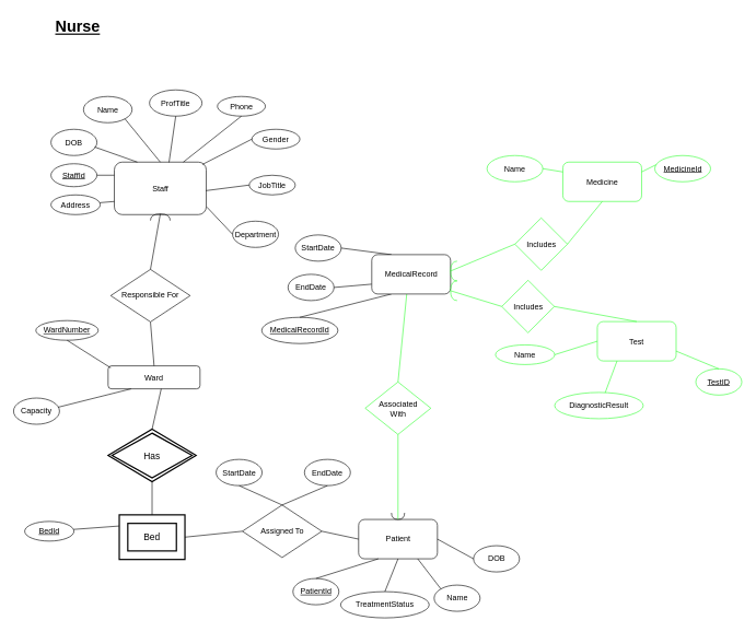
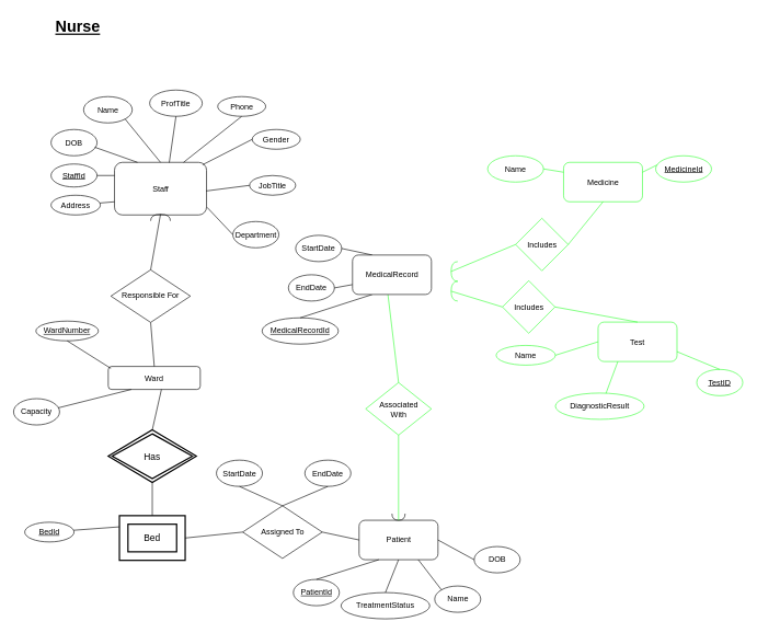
  <mxCell id="0" />
  <mxCell id="1" parent="0" />
  <mxCell id="2" value="Staff" style="rounded=1;whiteSpace=wrap;html=1;" parent="1" vertex="1"><mxGeometry x="173.5" y="246.5" width="140" height="80" as="geometry" /></mxCell>
  <mxCell id="3" value="Name" style="ellipse;whiteSpace=wrap;html=1;rounded=1;" parent="1" vertex="1"><mxGeometry x="126.5" y="146.5" width="74" height="40" as="geometry" /></mxCell>
  <mxCell id="4" value="DOB" style="ellipse;whiteSpace=wrap;html=1;rounded=1;" parent="1" vertex="1"><mxGeometry x="77" y="196.5" width="70" height="40" as="geometry" /></mxCell>
  <mxCell id="5" value="Phone" style="ellipse;whiteSpace=wrap;html=1;rounded=1;" parent="1" vertex="1"><mxGeometry x="330.5" y="146.5" width="73" height="30" as="geometry" /></mxCell>
  <mxCell id="6" value="&lt;u&gt;StaffId&lt;/u&gt;" style="ellipse;whiteSpace=wrap;html=1;rounded=1;" parent="1" vertex="1"><mxGeometry x="77" y="249" width="70" height="35" as="geometry" /></mxCell>
  <mxCell id="7" value="Department" style="ellipse;whiteSpace=wrap;html=1;rounded=1;" parent="1" vertex="1"><mxGeometry x="353.5" y="336.5" width="70" height="40" as="geometry" /></mxCell>
  <mxCell id="8" value="Address" style="ellipse;whiteSpace=wrap;html=1;rounded=1;" parent="1" vertex="1"><mxGeometry x="77" y="296.5" width="75" height="30" as="geometry" /></mxCell>
  <mxCell id="9" value="ProfTitle" style="ellipse;whiteSpace=wrap;html=1;rounded=1;" parent="1" vertex="1"><mxGeometry x="227" y="136.5" width="80" height="40" as="geometry" /></mxCell>
  <mxCell id="10" value="JobTitle" style="ellipse;whiteSpace=wrap;html=1;rounded=1;" parent="1" vertex="1"><mxGeometry x="379" y="266.5" width="70" height="30" as="geometry" /></mxCell>
  <mxCell id="11" value="" style="endArrow=none;html=1;entryX=1;entryY=1;entryDx=0;entryDy=0;exitX=0.5;exitY=0;exitDx=0;exitDy=0;" parent="1" source="2" target="3" edge="1"><mxGeometry width="50" height="50" relative="1" as="geometry"><mxPoint x="263.5" y="537.5" as="sourcePoint" /><mxPoint x="263.5" y="496.5" as="targetPoint" /></mxGeometry></mxCell>
  <mxCell id="12" value="" style="endArrow=none;html=1;entryX=0.95;entryY=0.675;entryDx=0;entryDy=0;entryPerimeter=0;exitX=0.25;exitY=0;exitDx=0;exitDy=0;" parent="1" source="2" target="4" edge="1"><mxGeometry width="50" height="50" relative="1" as="geometry"><mxPoint x="333.5" y="607.5" as="sourcePoint" /><mxPoint x="333.5" y="566.5" as="targetPoint" /></mxGeometry></mxCell>
  <mxCell id="13" value="" style="endArrow=none;html=1;entryX=1;entryY=0.5;entryDx=0;entryDy=0;exitX=0;exitY=0.25;exitDx=0;exitDy=0;" parent="1" source="2" target="6" edge="1"><mxGeometry width="50" height="50" relative="1" as="geometry"><mxPoint x="343.5" y="617.5" as="sourcePoint" /><mxPoint x="343.5" y="576.5" as="targetPoint" /></mxGeometry></mxCell>
  <mxCell id="14" value="" style="endArrow=none;html=1;exitX=0;exitY=0.75;exitDx=0;exitDy=0;" parent="1" source="2" target="8" edge="1"><mxGeometry width="50" height="50" relative="1" as="geometry"><mxPoint x="353.5" y="627.5" as="sourcePoint" /><mxPoint x="353.5" y="586.5" as="targetPoint" /></mxGeometry></mxCell>
  <mxCell id="15" value="" style="endArrow=none;html=1;entryX=0.5;entryY=1;entryDx=0;entryDy=0;exitX=0.595;exitY=0.004;exitDx=0;exitDy=0;exitPerimeter=0;" parent="1" source="2" target="9" edge="1"><mxGeometry width="50" height="50" relative="1" as="geometry"><mxPoint x="253.5" y="256.5" as="sourcePoint" /><mxPoint x="172.5" y="170.5" as="targetPoint" /></mxGeometry></mxCell>
  <mxCell id="16" value="" style="endArrow=none;html=1;entryX=0.5;entryY=1;entryDx=0;entryDy=0;exitX=0.75;exitY=0;exitDx=0;exitDy=0;" parent="1" source="2" target="5" edge="1"><mxGeometry width="50" height="50" relative="1" as="geometry"><mxPoint x="323.5" y="250.5" as="sourcePoint" /><mxPoint x="250.5" y="186.5" as="targetPoint" /></mxGeometry></mxCell>
  <mxCell id="17" value="" style="endArrow=none;html=1;entryX=0;entryY=0.5;entryDx=0;entryDy=0;" parent="1" target="10" edge="1"><mxGeometry width="50" height="50" relative="1" as="geometry"><mxPoint x="313" y="290" as="sourcePoint" /><mxPoint x="337.5" y="181.5" as="targetPoint" /></mxGeometry></mxCell>
  <mxCell id="18" value="" style="endArrow=none;html=1;entryX=0;entryY=0.5;entryDx=0;entryDy=0;exitX=1.005;exitY=0.854;exitDx=0;exitDy=0;exitPerimeter=0;" parent="1" source="2" target="7" edge="1"><mxGeometry width="50" height="50" relative="1" as="geometry"><mxPoint x="328.5" y="270.5" as="sourcePoint" /><mxPoint x="347.5" y="191.5" as="targetPoint" /></mxGeometry></mxCell>
  <mxCell id="19" value="Gender" style="ellipse;whiteSpace=wrap;html=1;rounded=1;" parent="1" vertex="1"><mxGeometry x="383" y="196.5" width="73" height="30" as="geometry" /></mxCell>
  <mxCell id="20" value="" style="endArrow=none;html=1;entryX=0;entryY=0.5;entryDx=0;entryDy=0;exitX=0.957;exitY=0.046;exitDx=0;exitDy=0;exitPerimeter=0;" parent="1" source="2" target="19" edge="1"><mxGeometry width="50" height="50" relative="1" as="geometry"><mxPoint x="318.5" y="260.5" as="sourcePoint" /><mxPoint x="353.5" y="196.5" as="targetPoint" /></mxGeometry></mxCell>
  <mxCell id="21" value="&lt;u&gt;BedId&lt;/u&gt;" style="ellipse;whiteSpace=wrap;html=1;rounded=1;" parent="1" vertex="1"><mxGeometry x="37" y="794" width="75" height="30" as="geometry" /></mxCell>
  <mxCell id="22" value="" style="endArrow=none;html=1;exitX=0;exitY=0.25;exitDx=0;exitDy=0;" parent="1" source="23" target="21" edge="1"><mxGeometry width="50" height="50" relative="1" as="geometry"><mxPoint x="628.571" y="503.929" as="sourcePoint" /><mxPoint x="809" y="783.5" as="targetPoint" /></mxGeometry></mxCell>
  <mxCell id="23" value="Bed" style="shape=ext;strokeWidth=2;margin=10;double=1;whiteSpace=wrap;html=1;align=center;fontSize=14;" parent="1" vertex="1"><mxGeometry x="181" y="784" width="100" height="68" as="geometry" /></mxCell>
  <mxCell id="24" value="Has" style="shape=rhombus;double=1;strokeWidth=2;fontSize=17;perimeter=rhombusPerimeter;whiteSpace=wrap;html=1;align=center;fontSize=14;" parent="1" vertex="1"><mxGeometry x="164" y="653.5" width="134" height="80" as="geometry" /></mxCell>
  <mxCell id="25" value="" style="endArrow=none;html=1;exitX=0.5;exitY=1;exitDx=0;exitDy=0;entryX=0.5;entryY=0;entryDx=0;entryDy=0;" parent="1" source="24" target="23" edge="1"><mxGeometry width="50" height="50" relative="1" as="geometry"><mxPoint x="347.929" y="232.929" as="sourcePoint" /><mxPoint x="339.357" y="147.214" as="targetPoint" /></mxGeometry></mxCell>
  <mxCell id="26" value="Ward" style="rounded=1;whiteSpace=wrap;html=1;" parent="1" vertex="1"><mxGeometry x="164" y="557" width="140" height="35" as="geometry" /></mxCell>
  <mxCell id="27" value="Capacity" style="ellipse;whiteSpace=wrap;html=1;rounded=1;" parent="1" vertex="1"><mxGeometry x="20" y="606" width="70" height="40" as="geometry" /></mxCell>
  <mxCell id="28" value="" style="endArrow=none;html=1;exitX=0.25;exitY=1;exitDx=0;exitDy=0;" parent="1" source="26" edge="1"><mxGeometry width="50" height="50" relative="1" as="geometry"><mxPoint x="227.5" y="422.5" as="sourcePoint" /><mxPoint x="88" y="620" as="targetPoint" /></mxGeometry></mxCell>
  <mxCell id="29" value="&lt;u&gt;WardNumber&lt;/u&gt;" style="ellipse;whiteSpace=wrap;html=1;rounded=1;" parent="1" vertex="1"><mxGeometry x="54" y="488" width="95" height="30" as="geometry" /></mxCell>
  <mxCell id="30" value="" style="endArrow=none;html=1;entryX=0.5;entryY=1;entryDx=0;entryDy=0;" parent="1" target="29" edge="1"><mxGeometry width="50" height="50" relative="1" as="geometry"><mxPoint x="168" y="560" as="sourcePoint" /><mxPoint x="252.5" y="348.5" as="targetPoint" /></mxGeometry></mxCell>
  <mxCell id="31" value="" style="endArrow=none;html=1;exitX=0.5;exitY=0;exitDx=0;exitDy=0;entryX=0.5;entryY=1;entryDx=0;entryDy=0;" parent="1" source="26" target="32" edge="1"><mxGeometry width="50" height="50" relative="1" as="geometry"><mxPoint x="361.786" y="-1.5" as="sourcePoint" /><mxPoint x="245.667" y="504.667" as="targetPoint" /></mxGeometry></mxCell>
  <mxCell id="32" value="Responsible For" style="rhombus;whiteSpace=wrap;html=1;" parent="1" vertex="1"><mxGeometry x="168" y="410" width="121" height="80" as="geometry" /></mxCell>
  <mxCell id="33" value="" style="endArrow=none;html=1;exitX=0.578;exitY=0.996;exitDx=0;exitDy=0;entryX=0.5;entryY=0;entryDx=0;entryDy=0;exitPerimeter=0;" parent="1" source="26" target="24" edge="1"><mxGeometry width="50" height="50" relative="1" as="geometry"><mxPoint x="240.571" y="743.286" as="sourcePoint" /><mxPoint x="272" y="793.286" as="targetPoint" /></mxGeometry></mxCell>
  <mxCell id="34" value="DOB&lt;br&gt;" style="ellipse;whiteSpace=wrap;html=1;rounded=1;" parent="1" vertex="1"><mxGeometry x="720.5" y="831" width="70" height="40" as="geometry" /></mxCell>
  <mxCell id="35" value="Name&lt;br&gt;" style="ellipse;whiteSpace=wrap;html=1;rounded=1;" parent="1" vertex="1"><mxGeometry x="660.5" y="891" width="70" height="40" as="geometry" /></mxCell>
  <mxCell id="36" value="&lt;u&gt;PatientId&lt;/u&gt;&lt;br&gt;" style="ellipse;whiteSpace=wrap;html=1;rounded=1;" parent="1" vertex="1"><mxGeometry x="445.5" y="881" width="70" height="40" as="geometry" /></mxCell>
  <mxCell id="37" value="StartDate" style="ellipse;whiteSpace=wrap;html=1;rounded=1;" parent="1" vertex="1"><mxGeometry x="449" y="357.5" width="70" height="40" as="geometry" /></mxCell>
  <mxCell id="38" value="&lt;u&gt;MedicalRecordId&lt;/u&gt;&lt;br&gt;" style="ellipse;whiteSpace=wrap;html=1;rounded=1;" parent="1" vertex="1"><mxGeometry x="398" y="483" width="116" height="40" as="geometry" /></mxCell>
  <mxCell id="39" value="EndDate" style="ellipse;whiteSpace=wrap;html=1;rounded=1;" parent="1" vertex="1"><mxGeometry x="438" y="417.5" width="70" height="40" as="geometry" /></mxCell>
  <mxCell id="40" value="Associated&lt;br&gt;With" style="rhombus;whiteSpace=wrap;html=1;strokeColor=#33FF33;" parent="1" vertex="1"><mxGeometry x="555.5" y="581.5" width="100" height="80" as="geometry" /></mxCell>
  <mxCell id="41" value="Patient" style="rounded=1;whiteSpace=wrap;html=1;" parent="1" vertex="1"><mxGeometry x="545.5" y="791" width="120" height="60" as="geometry" /></mxCell>
  <mxCell id="42" value="TreatmentStatus" style="ellipse;whiteSpace=wrap;html=1;rounded=1;" parent="1" vertex="1"><mxGeometry x="518" y="901" width="135" height="40" as="geometry" /></mxCell>
  <mxCell id="43" value="" style="endArrow=none;html=1;entryX=1;entryY=0.5;entryDx=0;entryDy=0;exitX=0.25;exitY=0;exitDx=0;exitDy=0;" parent="1" source="61" target="37" edge="1"><mxGeometry width="50" height="50" relative="1" as="geometry"><mxPoint x="548" y="423" as="sourcePoint" /><mxPoint x="488" y="867.5" as="targetPoint" /></mxGeometry></mxCell>
  <mxCell id="44" value="" style="endArrow=none;html=1;entryX=1;entryY=0.5;entryDx=0;entryDy=0;exitX=0;exitY=0.75;exitDx=0;exitDy=0;" parent="1" source="61" target="39" edge="1"><mxGeometry width="50" height="50" relative="1" as="geometry"><mxPoint x="548" y="438" as="sourcePoint" /><mxPoint x="608" y="387.5" as="targetPoint" /></mxGeometry></mxCell>
  <mxCell id="45" value="" style="endArrow=none;html=1;entryX=0.5;entryY=0;entryDx=0;entryDy=0;exitX=0.25;exitY=1;exitDx=0;exitDy=0;" parent="1" source="61" target="38" edge="1"><mxGeometry width="50" height="50" relative="1" as="geometry"><mxPoint x="548" y="453" as="sourcePoint" /><mxPoint x="628" y="407.5" as="targetPoint" /></mxGeometry></mxCell>
  <mxCell id="46" value="" style="endArrow=none;html=1;entryX=0.5;entryY=1;entryDx=0;entryDy=0;exitX=0.5;exitY=0;exitDx=0;exitDy=0;" parent="1" source="42" target="41" edge="1"><mxGeometry width="50" height="50" relative="1" as="geometry"><mxPoint x="585.5" y="871" as="sourcePoint" /><mxPoint x="645.5" y="571" as="targetPoint" /></mxGeometry></mxCell>
  <mxCell id="47" value="" style="endArrow=none;html=1;entryX=0;entryY=0;entryDx=0;entryDy=0;exitX=0.75;exitY=1;exitDx=0;exitDy=0;" parent="1" source="41" target="35" edge="1"><mxGeometry width="50" height="50" relative="1" as="geometry"><mxPoint x="655.5" y="622" as="sourcePoint" /><mxPoint x="655.5" y="581" as="targetPoint" /></mxGeometry></mxCell>
  <mxCell id="48" value="" style="endArrow=none;html=1;entryX=0.25;entryY=1;entryDx=0;entryDy=0;exitX=0.5;exitY=0;exitDx=0;exitDy=0;" parent="1" source="36" target="41" edge="1"><mxGeometry width="50" height="50" relative="1" as="geometry"><mxPoint x="685.5" y="652" as="sourcePoint" /><mxPoint x="685.5" y="611" as="targetPoint" /></mxGeometry></mxCell>
  <mxCell id="49" value="" style="endArrow=none;html=1;entryX=0;entryY=0.5;entryDx=0;entryDy=0;exitX=1;exitY=0.5;exitDx=0;exitDy=0;" parent="1" source="41" target="34" edge="1"><mxGeometry width="50" height="50" relative="1" as="geometry"><mxPoint x="705.5" y="672" as="sourcePoint" /><mxPoint x="705.5" y="631" as="targetPoint" /></mxGeometry></mxCell>
  <mxCell id="50" value="" style="endArrow=none;html=1;exitX=0.5;exitY=0;exitDx=0;exitDy=0;entryX=0.446;entryY=0.958;entryDx=0;entryDy=0;entryPerimeter=0;strokeColor=#33FF33;" parent="1" source="40" target="61" edge="1"><mxGeometry width="50" height="50" relative="1" as="geometry"><mxPoint x="615.5" y="561" as="sourcePoint" /><mxPoint x="608" y="468" as="targetPoint" /></mxGeometry></mxCell>
  <mxCell id="51" value="" style="shape=requiredInterface;html=1;verticalLabelPosition=bottom;rounded=1;rotation=90;" parent="1" vertex="1"><mxGeometry x="600.5" y="776" width="10" height="20" as="geometry" /></mxCell>
  <mxCell id="52" value="" style="endArrow=none;html=1;entryX=0.5;entryY=1;entryDx=0;entryDy=0;exitX=0.5;exitY=0;exitDx=0;exitDy=0;strokeColor=#33FF33;" parent="1" source="41" target="40" edge="1"><mxGeometry width="50" height="50" relative="1" as="geometry"><mxPoint x="415.5" y="1071" as="sourcePoint" /><mxPoint x="615.5" y="761" as="targetPoint" /></mxGeometry></mxCell>
  <mxCell id="53" value="Assigned To" style="rhombus;whiteSpace=wrap;html=1;" parent="1" vertex="1"><mxGeometry x="368.5" y="769" width="121" height="80" as="geometry" /></mxCell>
  <mxCell id="54" value="" style="endArrow=none;html=1;exitX=0;exitY=0.5;exitDx=0;exitDy=0;entryX=1;entryY=0.5;entryDx=0;entryDy=0;" parent="1" source="53" target="23" edge="1"><mxGeometry width="50" height="50" relative="1" as="geometry"><mxPoint x="254.857" y="601.857" as="sourcePoint" /><mxPoint x="240.571" y="663.286" as="targetPoint" /></mxGeometry></mxCell>
  <mxCell id="55" value="" style="endArrow=none;html=1;exitX=0;exitY=0.5;exitDx=0;exitDy=0;entryX=1;entryY=0.5;entryDx=0;entryDy=0;" parent="1" source="41" target="53" edge="1"><mxGeometry width="50" height="50" relative="1" as="geometry"><mxPoint x="379.143" y="819" as="sourcePoint" /><mxPoint x="290.571" y="827.571" as="targetPoint" /></mxGeometry></mxCell>
  <mxCell id="56" value="StartDate" style="ellipse;whiteSpace=wrap;html=1;rounded=1;" parent="1" vertex="1"><mxGeometry x="328.5" y="699.5" width="70" height="40" as="geometry" /></mxCell>
  <mxCell id="57" value="EndDate" style="ellipse;whiteSpace=wrap;html=1;rounded=1;" parent="1" vertex="1"><mxGeometry x="463" y="699.5" width="70" height="40" as="geometry" /></mxCell>
  <mxCell id="58" value="" style="endArrow=none;html=1;exitX=0.5;exitY=1;exitDx=0;exitDy=0;entryX=0.5;entryY=0;entryDx=0;entryDy=0;" parent="1" source="56" target="53" edge="1"><mxGeometry width="50" height="50" relative="1" as="geometry"><mxPoint x="554.857" y="830.429" as="sourcePoint" /><mxPoint x="499.143" y="819" as="targetPoint" /></mxGeometry></mxCell>
  <mxCell id="59" value="" style="endArrow=none;html=1;exitX=0.5;exitY=1;exitDx=0;exitDy=0;entryX=0.5;entryY=0;entryDx=0;entryDy=0;" parent="1" source="57" target="53" edge="1"><mxGeometry width="50" height="50" relative="1" as="geometry"><mxPoint x="564.857" y="840.429" as="sourcePoint" /><mxPoint x="509.143" y="829" as="targetPoint" /></mxGeometry></mxCell>
  <mxCell id="60" value="&lt;font style=&quot;font-size: 24px&quot;&gt;&lt;b&gt;&lt;u&gt;Nurse&lt;/u&gt;&lt;/b&gt;&lt;/font&gt;" style="text;html=1;" parent="1" vertex="1"><mxGeometry x="82" y="20" width="60" height="30" as="geometry" /></mxCell>
- <mxCell id="61" value="MedicalRecord" style="rounded=1;whiteSpace=wrap;html=1;" parent="1" vertex="1"><mxGeometry x="565.5" y="387.5" width="120" height="60" as="geometry" /></mxCell>
+ <mxCell id="61" value="MedicalRecord" style="rounded=1;whiteSpace=wrap;html=1;" parent="1" vertex="1"><mxGeometry x="535.5" y="387.5" width="120" height="60" as="geometry" /></mxCell>
  <mxCell id="62" value="Includes" style="rhombus;whiteSpace=wrap;html=1;strokeColor=#33FF33;" parent="1" vertex="1"><mxGeometry x="783.5" y="331.5" width="80" height="80" as="geometry" /></mxCell>
  <mxCell id="63" value="Medicine" style="rounded=1;whiteSpace=wrap;html=1;strokeColor=#33FF33;" parent="1" vertex="1"><mxGeometry x="856.5" y="246.5" width="120" height="60" as="geometry" /></mxCell>
  <mxCell id="64" value="Test" style="rounded=1;whiteSpace=wrap;html=1;strokeColor=#33FF33;" parent="1" vertex="1"><mxGeometry x="909" y="489.5" width="120" height="60" as="geometry" /></mxCell>
  <mxCell id="65" value="&lt;u&gt;MedicineId&lt;/u&gt;&lt;br&gt;" style="ellipse;whiteSpace=wrap;html=1;rounded=1;strokeColor=#33FF33;" parent="1" vertex="1"><mxGeometry x="996.5" y="236.5" width="85" height="40" as="geometry" /></mxCell>
  <mxCell id="66" value="" style="endArrow=none;html=1;entryX=0.024;entryY=0.35;entryDx=0;entryDy=0;exitX=1;exitY=0.25;exitDx=0;exitDy=0;entryPerimeter=0;strokeColor=#33FF33;" parent="1" source="63" target="65" edge="1"><mxGeometry width="50" height="50" relative="1" as="geometry"><mxPoint x="859" y="451.5" as="sourcePoint" /><mxPoint x="964" y="596.5" as="targetPoint" /></mxGeometry></mxCell>
  <mxCell id="67" value="" style="endArrow=none;html=1;entryX=0.563;entryY=0.075;entryDx=0;entryDy=0;exitX=0.25;exitY=1;exitDx=0;exitDy=0;entryPerimeter=0;strokeColor=#33FF33;" parent="1" source="64" target="81" edge="1"><mxGeometry width="50" height="50" relative="1" as="geometry"><mxPoint x="1313.5" y="838" as="sourcePoint" /><mxPoint x="914.118" y="593.382" as="targetPoint" /></mxGeometry></mxCell>
  <mxCell id="68" value="" style="shape=requiredInterface;html=1;verticalLabelPosition=bottom;rounded=1;rotation=180;strokeColor=#33FF33;" parent="1" vertex="1"><mxGeometry x="685.5" y="397.5" width="10" height="30" as="geometry" /></mxCell>
  <mxCell id="69" value="" style="endArrow=none;html=1;entryX=0;entryY=0.5;entryDx=0;entryDy=0;exitX=1;exitY=0.5;exitDx=0;exitDy=0;exitPerimeter=0;strokeColor=#33FF33;" parent="1" source="68" target="62" edge="1"><mxGeometry width="50" height="50" relative="1" as="geometry"><mxPoint x="836" y="526" as="sourcePoint" /><mxPoint x="909.5" y="461" as="targetPoint" /><Array as="points" /></mxGeometry></mxCell>
  <mxCell id="70" value="Name&lt;br&gt;" style="ellipse;whiteSpace=wrap;html=1;rounded=1;strokeColor=#33FF33;" parent="1" vertex="1"><mxGeometry x="741" y="236.5" width="85" height="40" as="geometry" /></mxCell>
  <mxCell id="71" value="" style="endArrow=none;html=1;entryX=1;entryY=0.5;entryDx=0;entryDy=0;exitX=0;exitY=0.25;exitDx=0;exitDy=0;strokeColor=#33FF33;" parent="1" source="63" target="70" edge="1"><mxGeometry width="50" height="50" relative="1" as="geometry"><mxPoint x="896.5" y="256.5" as="sourcePoint" /><mxPoint x="865.5" y="226.5" as="targetPoint" /></mxGeometry></mxCell>
  <mxCell id="72" value="&lt;u&gt;TestID&lt;/u&gt;&lt;br&gt;" style="ellipse;whiteSpace=wrap;html=1;rounded=1;strokeColor=#33FF33;" parent="1" vertex="1"><mxGeometry x="1059" y="561.5" width="70" height="40" as="geometry" /></mxCell>
  <mxCell id="73" value="Name&lt;br&gt;" style="ellipse;whiteSpace=wrap;html=1;rounded=1;strokeColor=#33FF33;" parent="1" vertex="1"><mxGeometry x="754" y="525" width="90" height="30" as="geometry" /></mxCell>
  <mxCell id="74" value="" style="endArrow=none;html=1;entryX=1;entryY=0.5;entryDx=0;entryDy=0;exitX=0;exitY=0.5;exitDx=0;exitDy=0;strokeColor=#33FF33;" parent="1" source="64" target="73" edge="1"><mxGeometry width="50" height="50" relative="1" as="geometry"><mxPoint x="924" y="559" as="sourcePoint" /><mxPoint x="841" y="592" as="targetPoint" /></mxGeometry></mxCell>
  <mxCell id="75" value="" style="endArrow=none;html=1;entryX=0.5;entryY=0;entryDx=0;entryDy=0;exitX=1;exitY=0.75;exitDx=0;exitDy=0;strokeColor=#33FF33;" parent="1" source="64" target="72" edge="1"><mxGeometry width="50" height="50" relative="1" as="geometry"><mxPoint x="919" y="530" as="sourcePoint" /><mxPoint x="854" y="550" as="targetPoint" /></mxGeometry></mxCell>
  <mxCell id="76" value="" style="endArrow=none;html=1;entryX=1;entryY=0.5;entryDx=0;entryDy=0;exitX=0.5;exitY=1;exitDx=0;exitDy=0;strokeColor=#33FF33;" parent="1" source="63" target="62" edge="1"><mxGeometry width="50" height="50" relative="1" as="geometry"><mxPoint x="919" y="529.5" as="sourcePoint" /><mxPoint x="854" y="550.5" as="targetPoint" /></mxGeometry></mxCell>
  <mxCell id="77" value="Includes" style="rhombus;whiteSpace=wrap;html=1;strokeColor=#33FF33;" parent="1" vertex="1"><mxGeometry x="763.5" y="426.5" width="80" height="80" as="geometry" /></mxCell>
  <mxCell id="78" value="" style="shape=requiredInterface;html=1;verticalLabelPosition=bottom;rounded=1;rotation=180;strokeColor=#33FF33;" parent="1" vertex="1"><mxGeometry x="685.5" y="427.5" width="10" height="30" as="geometry" /></mxCell>
  <mxCell id="79" value="" style="endArrow=none;html=1;entryX=0;entryY=0.5;entryDx=0;entryDy=0;exitX=1;exitY=0.5;exitDx=0;exitDy=0;exitPerimeter=0;strokeColor=#33FF33;" parent="1" source="78" target="77" edge="1"><mxGeometry width="50" height="50" relative="1" as="geometry"><mxPoint x="826" y="601" as="sourcePoint" /><mxPoint x="899.5" y="536" as="targetPoint" /><Array as="points" /></mxGeometry></mxCell>
  <mxCell id="80" value="" style="endArrow=none;html=1;entryX=1;entryY=0.5;entryDx=0;entryDy=0;exitX=0.5;exitY=0;exitDx=0;exitDy=0;strokeColor=#33FF33;" parent="1" source="64" target="77" edge="1"><mxGeometry width="50" height="50" relative="1" as="geometry"><mxPoint x="907" y="381.5" as="sourcePoint" /><mxPoint x="844" y="625.5" as="targetPoint" /></mxGeometry></mxCell>
  <mxCell id="81" value="DiagnosticResult" style="ellipse;whiteSpace=wrap;html=1;rounded=1;strokeColor=#33FF33;" parent="1" vertex="1"><mxGeometry x="844" y="597.5" width="135" height="40" as="geometry" /></mxCell>
  <mxCell id="82" value="" style="shape=requiredInterface;html=1;verticalLabelPosition=bottom;rounded=1;rotation=-90;" parent="1" vertex="1"><mxGeometry x="238.5" y="315.5" width="10" height="30" as="geometry" /></mxCell>
  <mxCell id="83" value="" style="endArrow=none;html=1;exitX=0.5;exitY=0;exitDx=0;exitDy=0;entryX=1;entryY=0.5;entryDx=0;entryDy=0;entryPerimeter=0;" parent="1" source="32" target="82" edge="1"><mxGeometry width="50" height="50" relative="1" as="geometry"><mxPoint x="243.966" y="567.138" as="sourcePoint" /><mxPoint x="228" y="370" as="targetPoint" /></mxGeometry></mxCell>
